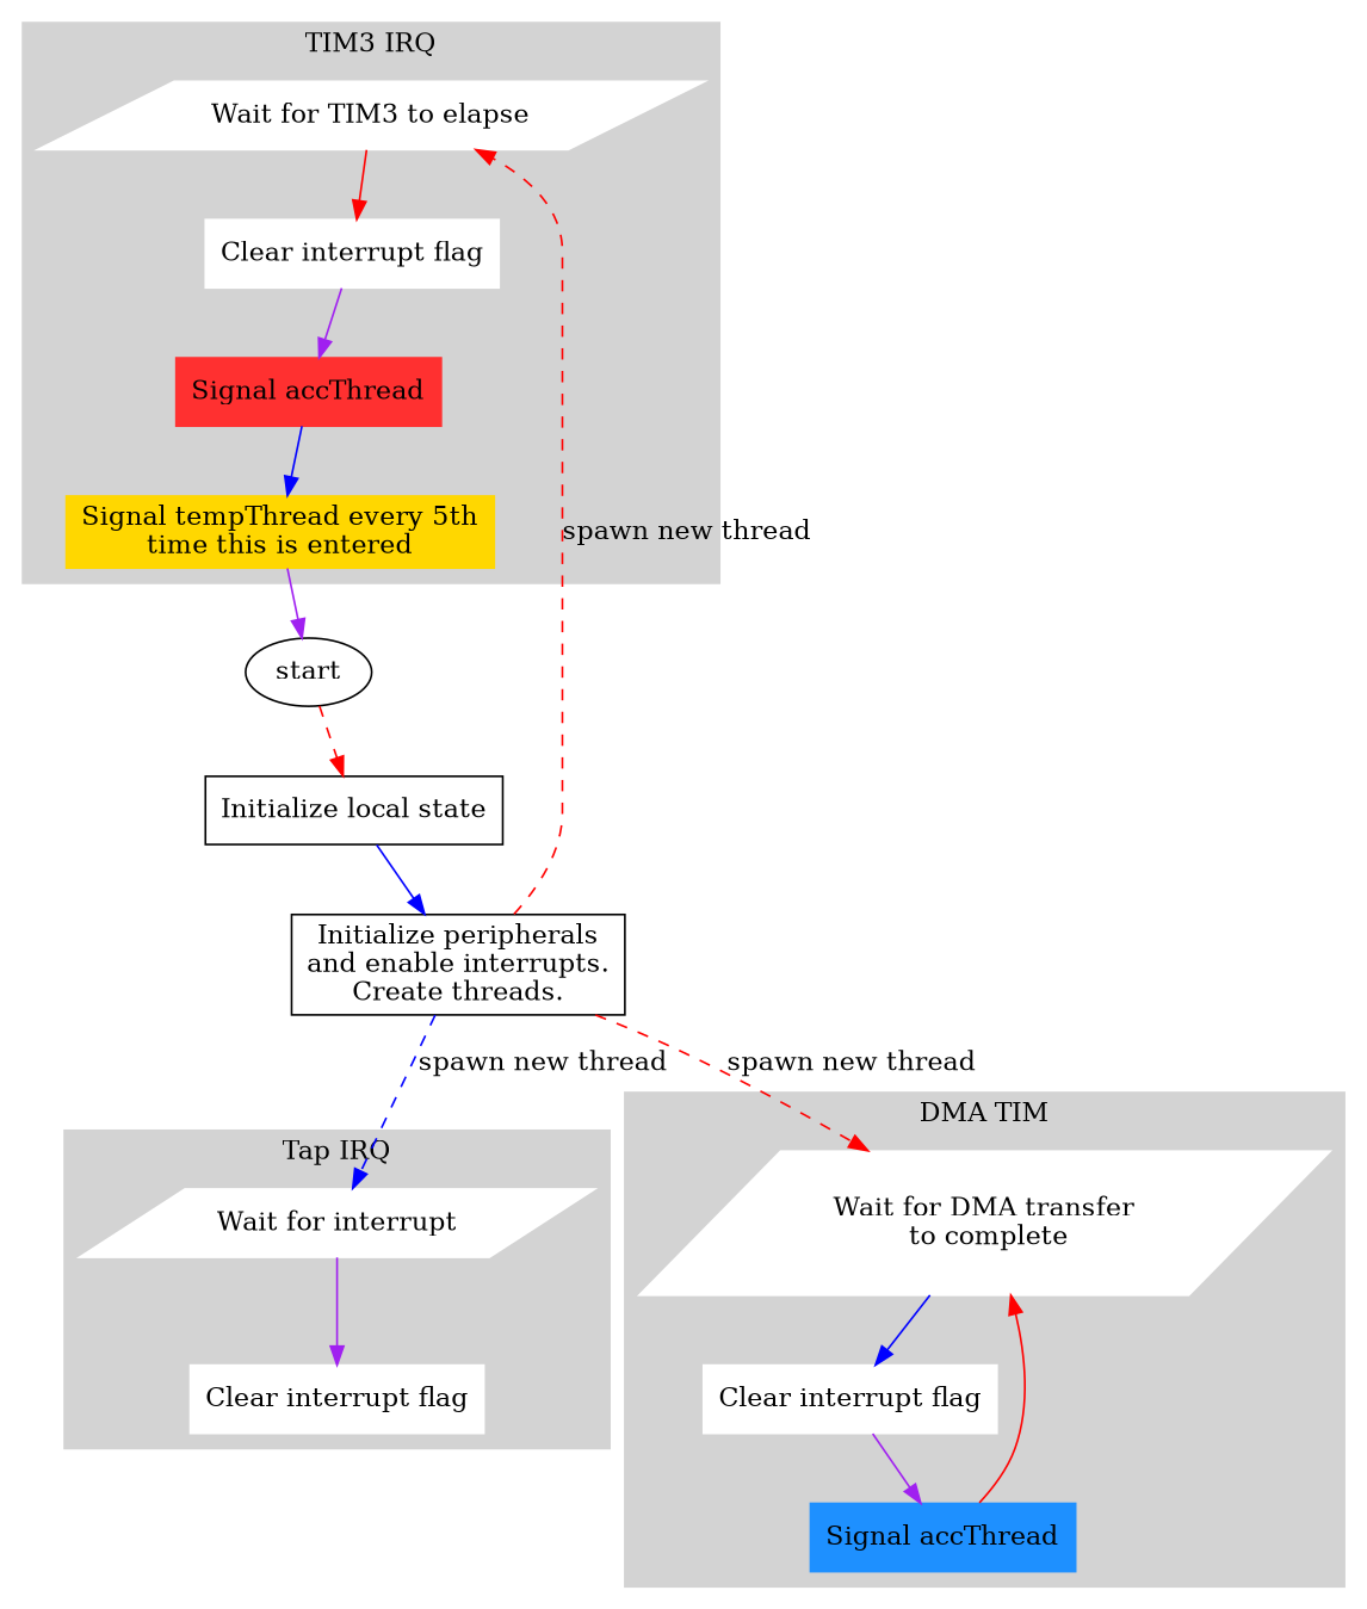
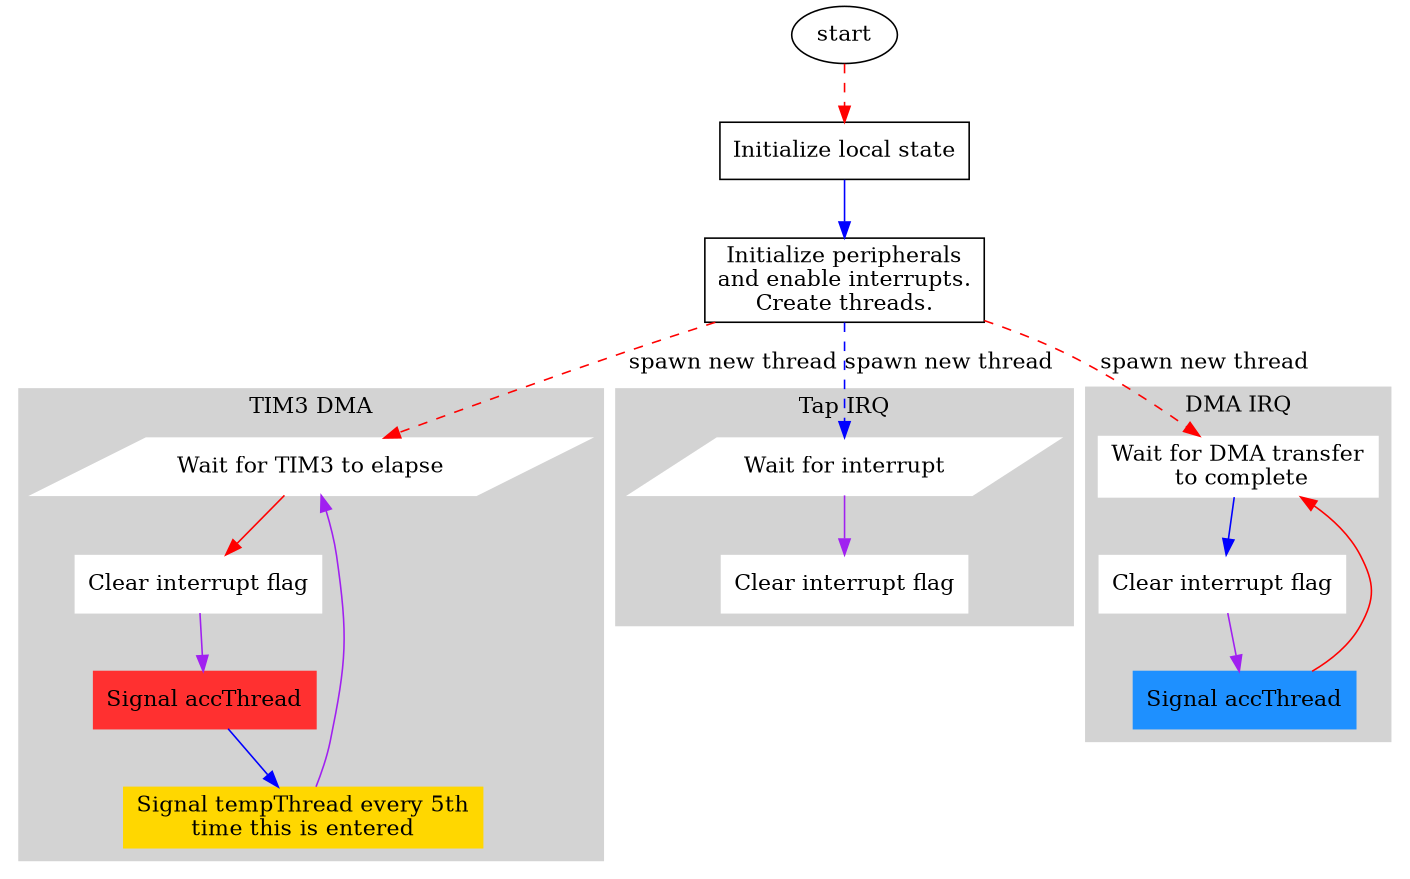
  digraph {
    node [color=white shape=box style=filled]
    edge [color=red]
    n1 [label="Wait for TIM3 to elapse" shape=parallelogram]
    n2 [label="Clear interrupt flag"]
    n3 [color=firebrick1 label="Signal accThread"]
    n4 [color=gold label="Signal tempThread every 5th\ntime this is entered"]
    n5 [label="Wait for interrupt" shape=parallelogram]
    n6 [label="Clear interrupt flag"]
-   n7 [label="Wait for DMA transfer\n to complete" shape=parallelogram]
+   n7 [label="Wait for DMA transfer\n to complete"]
    n8 [label="Clear interrupt flag"]
    n9 [color=dodgerblue label="Signal accThread"]
    n10 [label="Initialize local state" color="" style=""]
    n11 [label="Initialize peripherals\nand enable interrupts.\nCreate threads." color="" style=""]
    start [shape=oval color="" style=""]
    subgraph cluster_1 {
      color=lightgrey
-     label="TIM3 IRQ"
+     label="TIM3 DMA"
      style=filled
      n1
      n2
      n3
      n4
    }
    subgraph cluster_2 {
      color=lightgrey
      label="Tap IRQ"
      style=filled
      n5
      n6
    }
    subgraph cluster_3 {
      color=lightgrey
-     label="DMA TIM"
+     label="DMA IRQ"
      style=filled
      n7
      n8
      n9
    }
    n1 -> n2
    n2 -> n3 [color=purple]
    n3 -> n4 [color=blue]
-   n4 -> start [color=purple contraint=false]
+   n4 -> n1 [color=purple contraint=false]
    n5 -> n6 [color=purple]
    n7 -> n8 [color=blue]
    n8 -> n9 [color=purple]
    n9 -> n7 [contraint=false]
    n10 -> n11 [color=blue]
    n11 -> n1 [label="spawn new thread" style=dashed]
    n11 -> n5 [color=blue label="spawn new thread" style=dashed]
    n11 -> n7 [label="spawn new thread" style=dashed]
    start -> n10 [style=dashed]
  }
